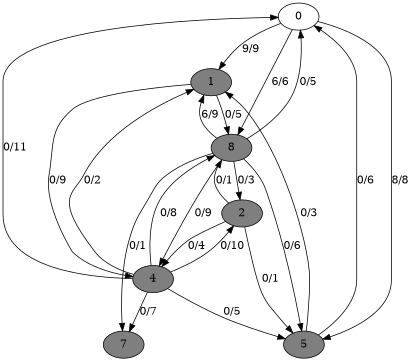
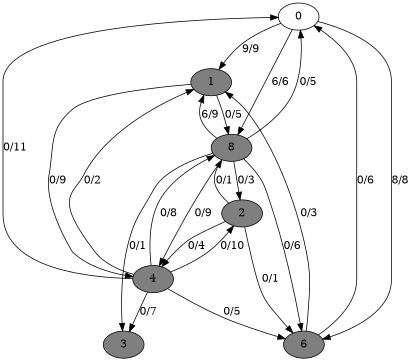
  digraph {
    node [fillcolor=grey50 style=filled]
    0 [fillcolor=grey100]
    1
    n3 [label=8]
-   6 [label=5]
+   6
    4
    2
-   3 [label=7]
+   3
    0 -> 1 [label="9/9"]
    0 -> n3 [label="6/6"]
    0 -> 6 [label="8/8"]
    1 -> n3 [label="0/5"]
    1 -> 4 [label="0/9"]
    n3 -> 0 [label="0/5"]
    n3 -> 1 [label="6/9"]
    n3 -> 6 [label="0/6"]
    n3 -> 4 [label="0/9"]
    n3 -> 2 [label="0/3"]
    n3 -> 3 [label="0/1"]
    6 -> 0 [label="0/6"]
    6 -> 1 [label="0/3"]
    4 -> 0 [label="0/11"]
    4 -> 1 [label="0/2"]
    4 -> n3 [label="0/8"]
    4 -> 6 [label="0/5"]
    4 -> 2 [label="0/10"]
    4 -> 3 [label="0/7"]
    2 -> n3 [label="0/1"]
    2 -> 6 [label="0/1"]
    2 -> 4 [label="0/4"]
  }
